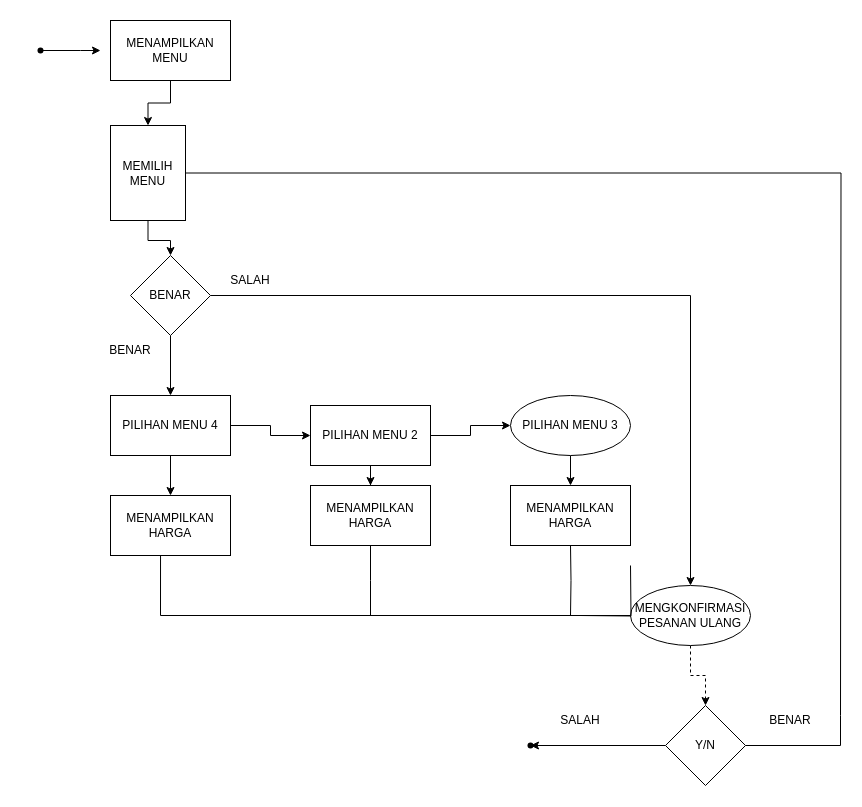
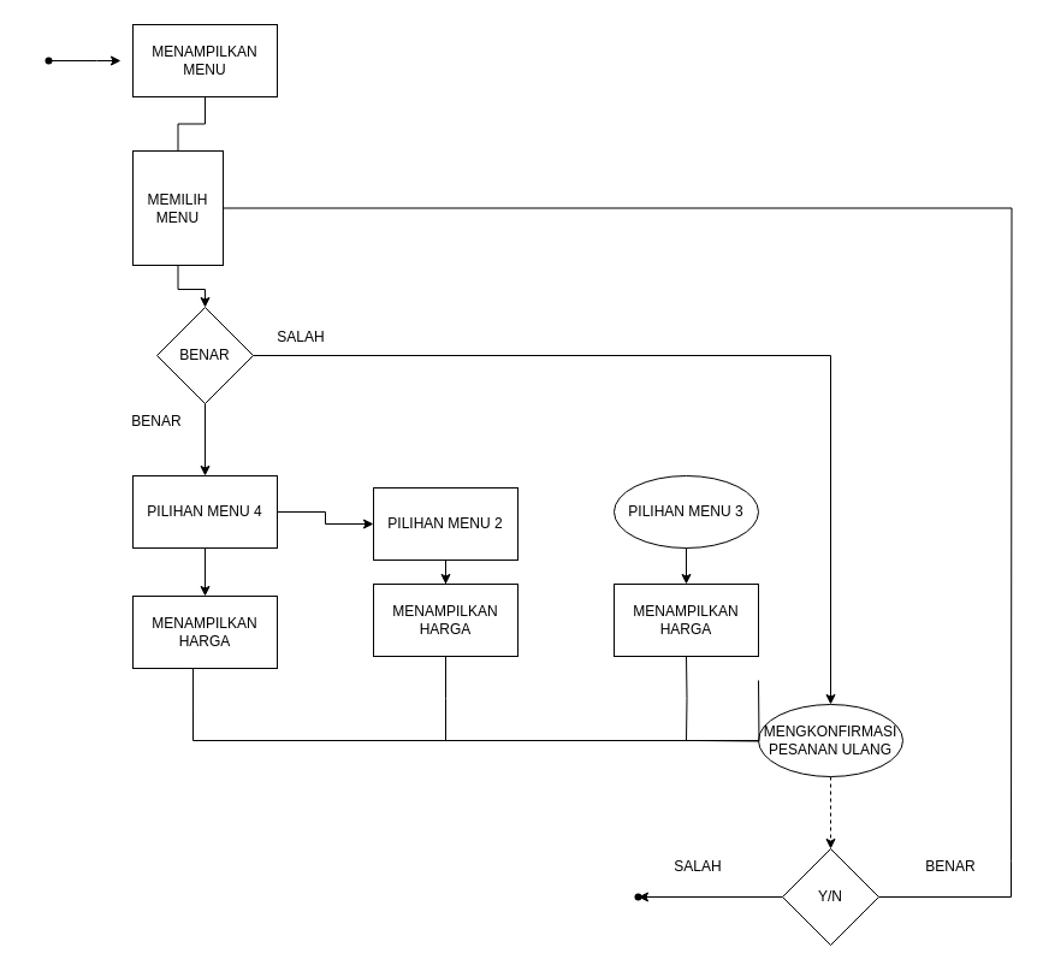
  <mxCell id="0" />
  <mxCell id="1" parent="0" />
- <mxCell id="2" value="" style="edgeStyle=orthogonalEdgeStyle;rounded=0;orthogonalLoop=1;jettySize=auto;html=1;" parent="1" source="3" target="5" edge="1"><mxGeometry relative="1" as="geometry" /></mxCell>
+ <mxCell id="2" value="" style="edgeStyle=orthogonalEdgeStyle;rounded=0;orthogonalLoop=1;jettySize=auto;html=1;endArrow=none;" parent="1" source="3" target="5" edge="1"><mxGeometry relative="1" as="geometry" /></mxCell>
  <mxCell id="3" value="MENAMPILKAN MENU" style="whiteSpace=wrap;html=1;" parent="1" vertex="1"><mxGeometry x="110" y="20" width="120" height="60" as="geometry" /></mxCell>
  <mxCell id="4" value="" style="edgeStyle=orthogonalEdgeStyle;rounded=0;orthogonalLoop=1;jettySize=auto;html=1;" parent="1" source="5" target="8" edge="1"><mxGeometry relative="1" as="geometry" /></mxCell>
  <mxCell id="5" value="MEMILIH MENU" style="whiteSpace=wrap;html=1;" parent="1" vertex="1"><mxGeometry x="110" y="125" width="75" height="95" as="geometry" /></mxCell>
  <mxCell id="6" value="" style="edgeStyle=orthogonalEdgeStyle;rounded=0;orthogonalLoop=1;jettySize=auto;html=1;" parent="1" source="8" target="11" edge="1"><mxGeometry relative="1" as="geometry" /></mxCell>
  <mxCell id="7" value="" style="edgeStyle=orthogonalEdgeStyle;rounded=0;orthogonalLoop=1;jettySize=auto;html=1;" parent="1" source="8" target="21" edge="1"><mxGeometry relative="1" as="geometry" /></mxCell>
  <mxCell id="8" value="BENAR" style="rhombus;whiteSpace=wrap;html=1;" parent="1" vertex="1"><mxGeometry x="130" y="255" width="80" height="80" as="geometry" /></mxCell>
  <mxCell id="9" value="" style="edgeStyle=orthogonalEdgeStyle;rounded=0;orthogonalLoop=1;jettySize=auto;html=1;" parent="1" source="11" target="12" edge="1"><mxGeometry relative="1" as="geometry" /></mxCell>
  <mxCell id="10" value="" style="edgeStyle=orthogonalEdgeStyle;rounded=0;orthogonalLoop=1;jettySize=auto;html=1;" parent="1" source="11" target="15" edge="1"><mxGeometry relative="1" as="geometry" /></mxCell>
  <mxCell id="11" value="PILIHAN MENU 4" style="whiteSpace=wrap;html=1;" parent="1" vertex="1"><mxGeometry x="110" y="395" width="120" height="60" as="geometry" /></mxCell>
  <mxCell id="12" value="MENAMPILKAN HARGA" style="whiteSpace=wrap;html=1;" parent="1" vertex="1"><mxGeometry x="110" y="495" width="120" height="60" as="geometry" /></mxCell>
  <mxCell id="13" value="" style="edgeStyle=orthogonalEdgeStyle;rounded=0;orthogonalLoop=1;jettySize=auto;html=1;" parent="1" source="15" target="16" edge="1"><mxGeometry relative="1" as="geometry" /></mxCell>
- <mxCell id="14" value="" style="edgeStyle=orthogonalEdgeStyle;rounded=0;orthogonalLoop=1;jettySize=auto;html=1;" parent="1" source="15" target="18" edge="1"><mxGeometry relative="1" as="geometry" /></mxCell>
  <mxCell id="15" value="PILIHAN MENU 2" style="whiteSpace=wrap;html=1;" parent="1" vertex="1"><mxGeometry x="310" y="405" width="120" height="60" as="geometry" /></mxCell>
  <mxCell id="16" value="MENAMPILKAN HARGA" style="whiteSpace=wrap;html=1;" parent="1" vertex="1"><mxGeometry x="310" y="485" width="120" height="60" as="geometry" /></mxCell>
  <mxCell id="17" value="" style="edgeStyle=orthogonalEdgeStyle;rounded=0;orthogonalLoop=1;jettySize=auto;html=1;" parent="1" source="18" target="19" edge="1"><mxGeometry relative="1" as="geometry" /></mxCell>
  <mxCell id="18" value="PILIHAN MENU 3" style="ellipse;whiteSpace=wrap;html=1;" parent="1" vertex="1"><mxGeometry x="510" y="395" width="120" height="60" as="geometry" /></mxCell>
  <mxCell id="19" value="MENAMPILKAN HARGA" style="whiteSpace=wrap;html=1;" parent="1" vertex="1"><mxGeometry x="510" y="485" width="120" height="60" as="geometry" /></mxCell>
  <mxCell id="20" value="" style="edgeStyle=orthogonalEdgeStyle;rounded=0;orthogonalLoop=1;jettySize=auto;html=1;dashed=1;" parent="1" source="21" target="28" edge="1"><mxGeometry relative="1" as="geometry" /></mxCell>
  <mxCell id="21" value="MENGKONFIRMASI PESANAN ULANG" style="ellipse;whiteSpace=wrap;html=1;" parent="1" vertex="1"><mxGeometry x="630" y="585" width="120" height="60" as="geometry" /></mxCell>
  <mxCell id="22" value="" style="endArrow=none;html=1;rounded=0;edgeStyle=orthogonalEdgeStyle;entryX=0.417;entryY=1;entryDx=0;entryDy=0;entryPerimeter=0;exitX=0;exitY=0.5;exitDx=0;exitDy=0;" parent="1" source="21" target="12" edge="1"><mxGeometry width="50" height="50" relative="1" as="geometry"><mxPoint x="350" y="735" as="sourcePoint" /><mxPoint x="400" y="685" as="targetPoint" /></mxGeometry></mxCell>
  <mxCell id="23" value="" style="endArrow=none;html=1;rounded=0;edgeStyle=orthogonalEdgeStyle;exitX=0.5;exitY=1;exitDx=0;exitDy=0;" parent="1" source="16" edge="1"><mxGeometry width="50" height="50" relative="1" as="geometry"><mxPoint x="360" y="555" as="sourcePoint" /><mxPoint x="370" y="615" as="targetPoint" /></mxGeometry></mxCell>
  <mxCell id="24" value="" style="endArrow=none;html=1;rounded=0;edgeStyle=orthogonalEdgeStyle;entryX=0.5;entryY=1;entryDx=0;entryDy=0;" parent="1" target="19" edge="1"><mxGeometry width="50" height="50" relative="1" as="geometry"><mxPoint x="570" y="615" as="sourcePoint" /><mxPoint x="400" y="655" as="targetPoint" /></mxGeometry></mxCell>
  <mxCell id="25" value="BENAR" style="text;html=1;strokeColor=none;fillColor=none;align=center;verticalAlign=middle;whiteSpace=wrap;rounded=0;" parent="1" vertex="1"><mxGeometry x="100" y="335" width="60" height="30" as="geometry" /></mxCell>
  <mxCell id="26" value="SALAH" style="text;html=1;strokeColor=none;fillColor=none;align=center;verticalAlign=middle;whiteSpace=wrap;rounded=0;" parent="1" vertex="1"><mxGeometry x="220" y="265" width="60" height="30" as="geometry" /></mxCell>
  <mxCell id="27" value="" style="edgeStyle=orthogonalEdgeStyle;rounded=0;orthogonalLoop=1;jettySize=auto;html=1;" parent="1" source="28" target="32" edge="1"><mxGeometry relative="1" as="geometry" /></mxCell>
- <mxCell id="28" value="Y/N" style="rhombus;whiteSpace=wrap;html=1;" parent="1" vertex="1"><mxGeometry x="665" y="705" width="80" height="80" as="geometry" /></mxCell>
+ <mxCell id="28" value="Y/N" style="rhombus;whiteSpace=wrap;html=1;" parent="1" vertex="1"><mxGeometry x="650" y="705" width="80" height="80" as="geometry" /></mxCell>
  <mxCell id="29" value="" style="endArrow=none;html=1;rounded=0;edgeStyle=orthogonalEdgeStyle;" parent="1" edge="1"><mxGeometry width="50" height="50" relative="1" as="geometry"><mxPoint x="580" y="615" as="sourcePoint" /><mxPoint x="630" y="565" as="targetPoint" /></mxGeometry></mxCell>
  <mxCell id="30" value="" style="endArrow=none;html=1;rounded=0;edgeStyle=orthogonalEdgeStyle;exitX=1;exitY=0.5;exitDx=0;exitDy=0;" parent="1" source="5" edge="1"><mxGeometry width="50" height="50" relative="1" as="geometry"><mxPoint x="580" y="155" as="sourcePoint" /><mxPoint x="840" y="715" as="targetPoint" /></mxGeometry></mxCell>
  <mxCell id="31" value="" style="endArrow=none;html=1;rounded=0;edgeStyle=orthogonalEdgeStyle;exitX=1;exitY=0.5;exitDx=0;exitDy=0;" parent="1" source="28" edge="1"><mxGeometry width="50" height="50" relative="1" as="geometry"><mxPoint x="580" y="885" as="sourcePoint" /><mxPoint x="840" y="715" as="targetPoint" /><Array as="points"><mxPoint x="840" y="745" /></Array></mxGeometry></mxCell>
  <mxCell id="32" value="" style="shape=waypoint;size=6;pointerEvents=1;points=[];fillColor=#ffffff;resizable=0;rotatable=0;perimeter=centerPerimeter;snapToPoint=1;" parent="1" vertex="1"><mxGeometry x="510" y="725" width="40" height="40" as="geometry" /></mxCell>
  <mxCell id="33" value="SALAH" style="text;html=1;strokeColor=none;fillColor=none;align=center;verticalAlign=middle;whiteSpace=wrap;rounded=0;" parent="1" vertex="1"><mxGeometry x="550" y="705" width="60" height="30" as="geometry" /></mxCell>
  <mxCell id="34" value="BENAR" style="text;html=1;strokeColor=none;fillColor=none;align=center;verticalAlign=middle;whiteSpace=wrap;rounded=0;" parent="1" vertex="1"><mxGeometry x="760" y="705" width="60" height="30" as="geometry" /></mxCell>
  <mxCell id="35" value="" style="shape=waypoint;size=6;pointerEvents=1;points=[];fillColor=#ffffff;resizable=0;rotatable=0;perimeter=centerPerimeter;snapToPoint=1;" parent="1" vertex="1"><mxGeometry x="20" y="30" width="40" height="40" as="geometry" /></mxCell>
  <mxCell id="36" value="" style="endArrow=classic;html=1;rounded=0;edgeStyle=orthogonalEdgeStyle;exitX=0.675;exitY=0.6;exitDx=0;exitDy=0;exitPerimeter=0;" parent="1" source="35" edge="1"><mxGeometry width="50" height="50" relative="1" as="geometry"><mxPoint x="180" y="95" as="sourcePoint" /><mxPoint x="100" y="50" as="targetPoint" /></mxGeometry></mxCell>
